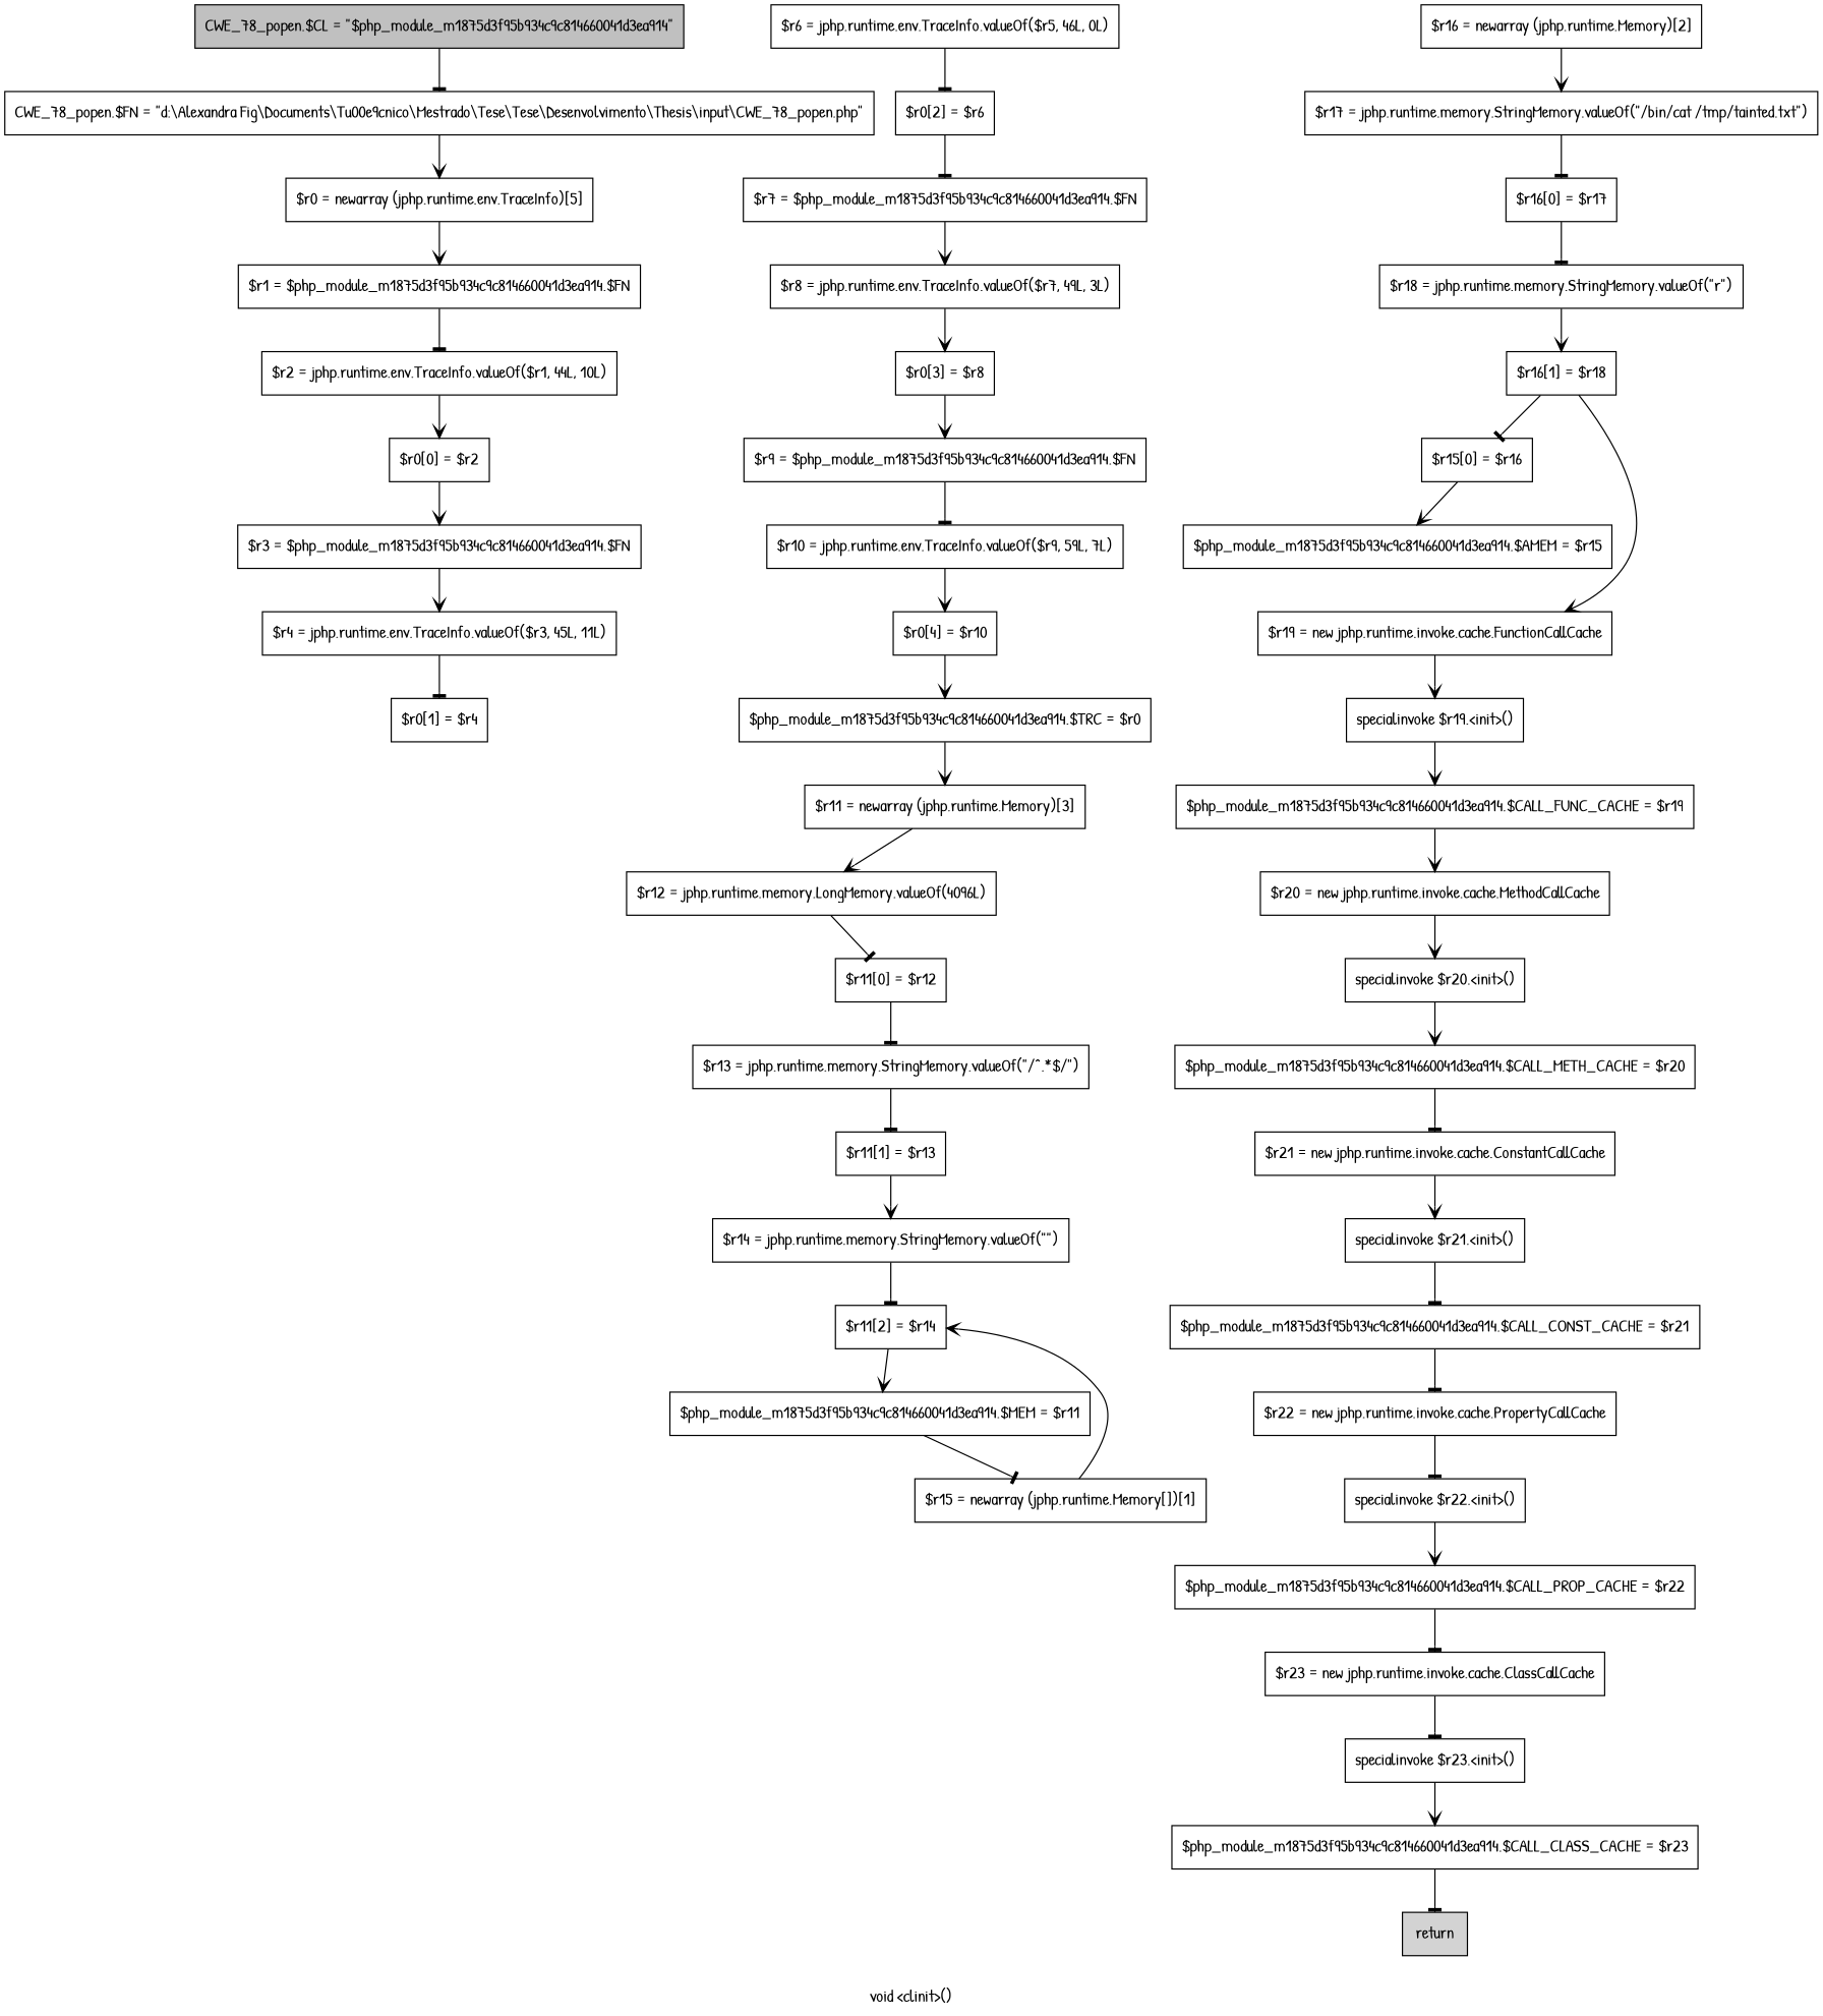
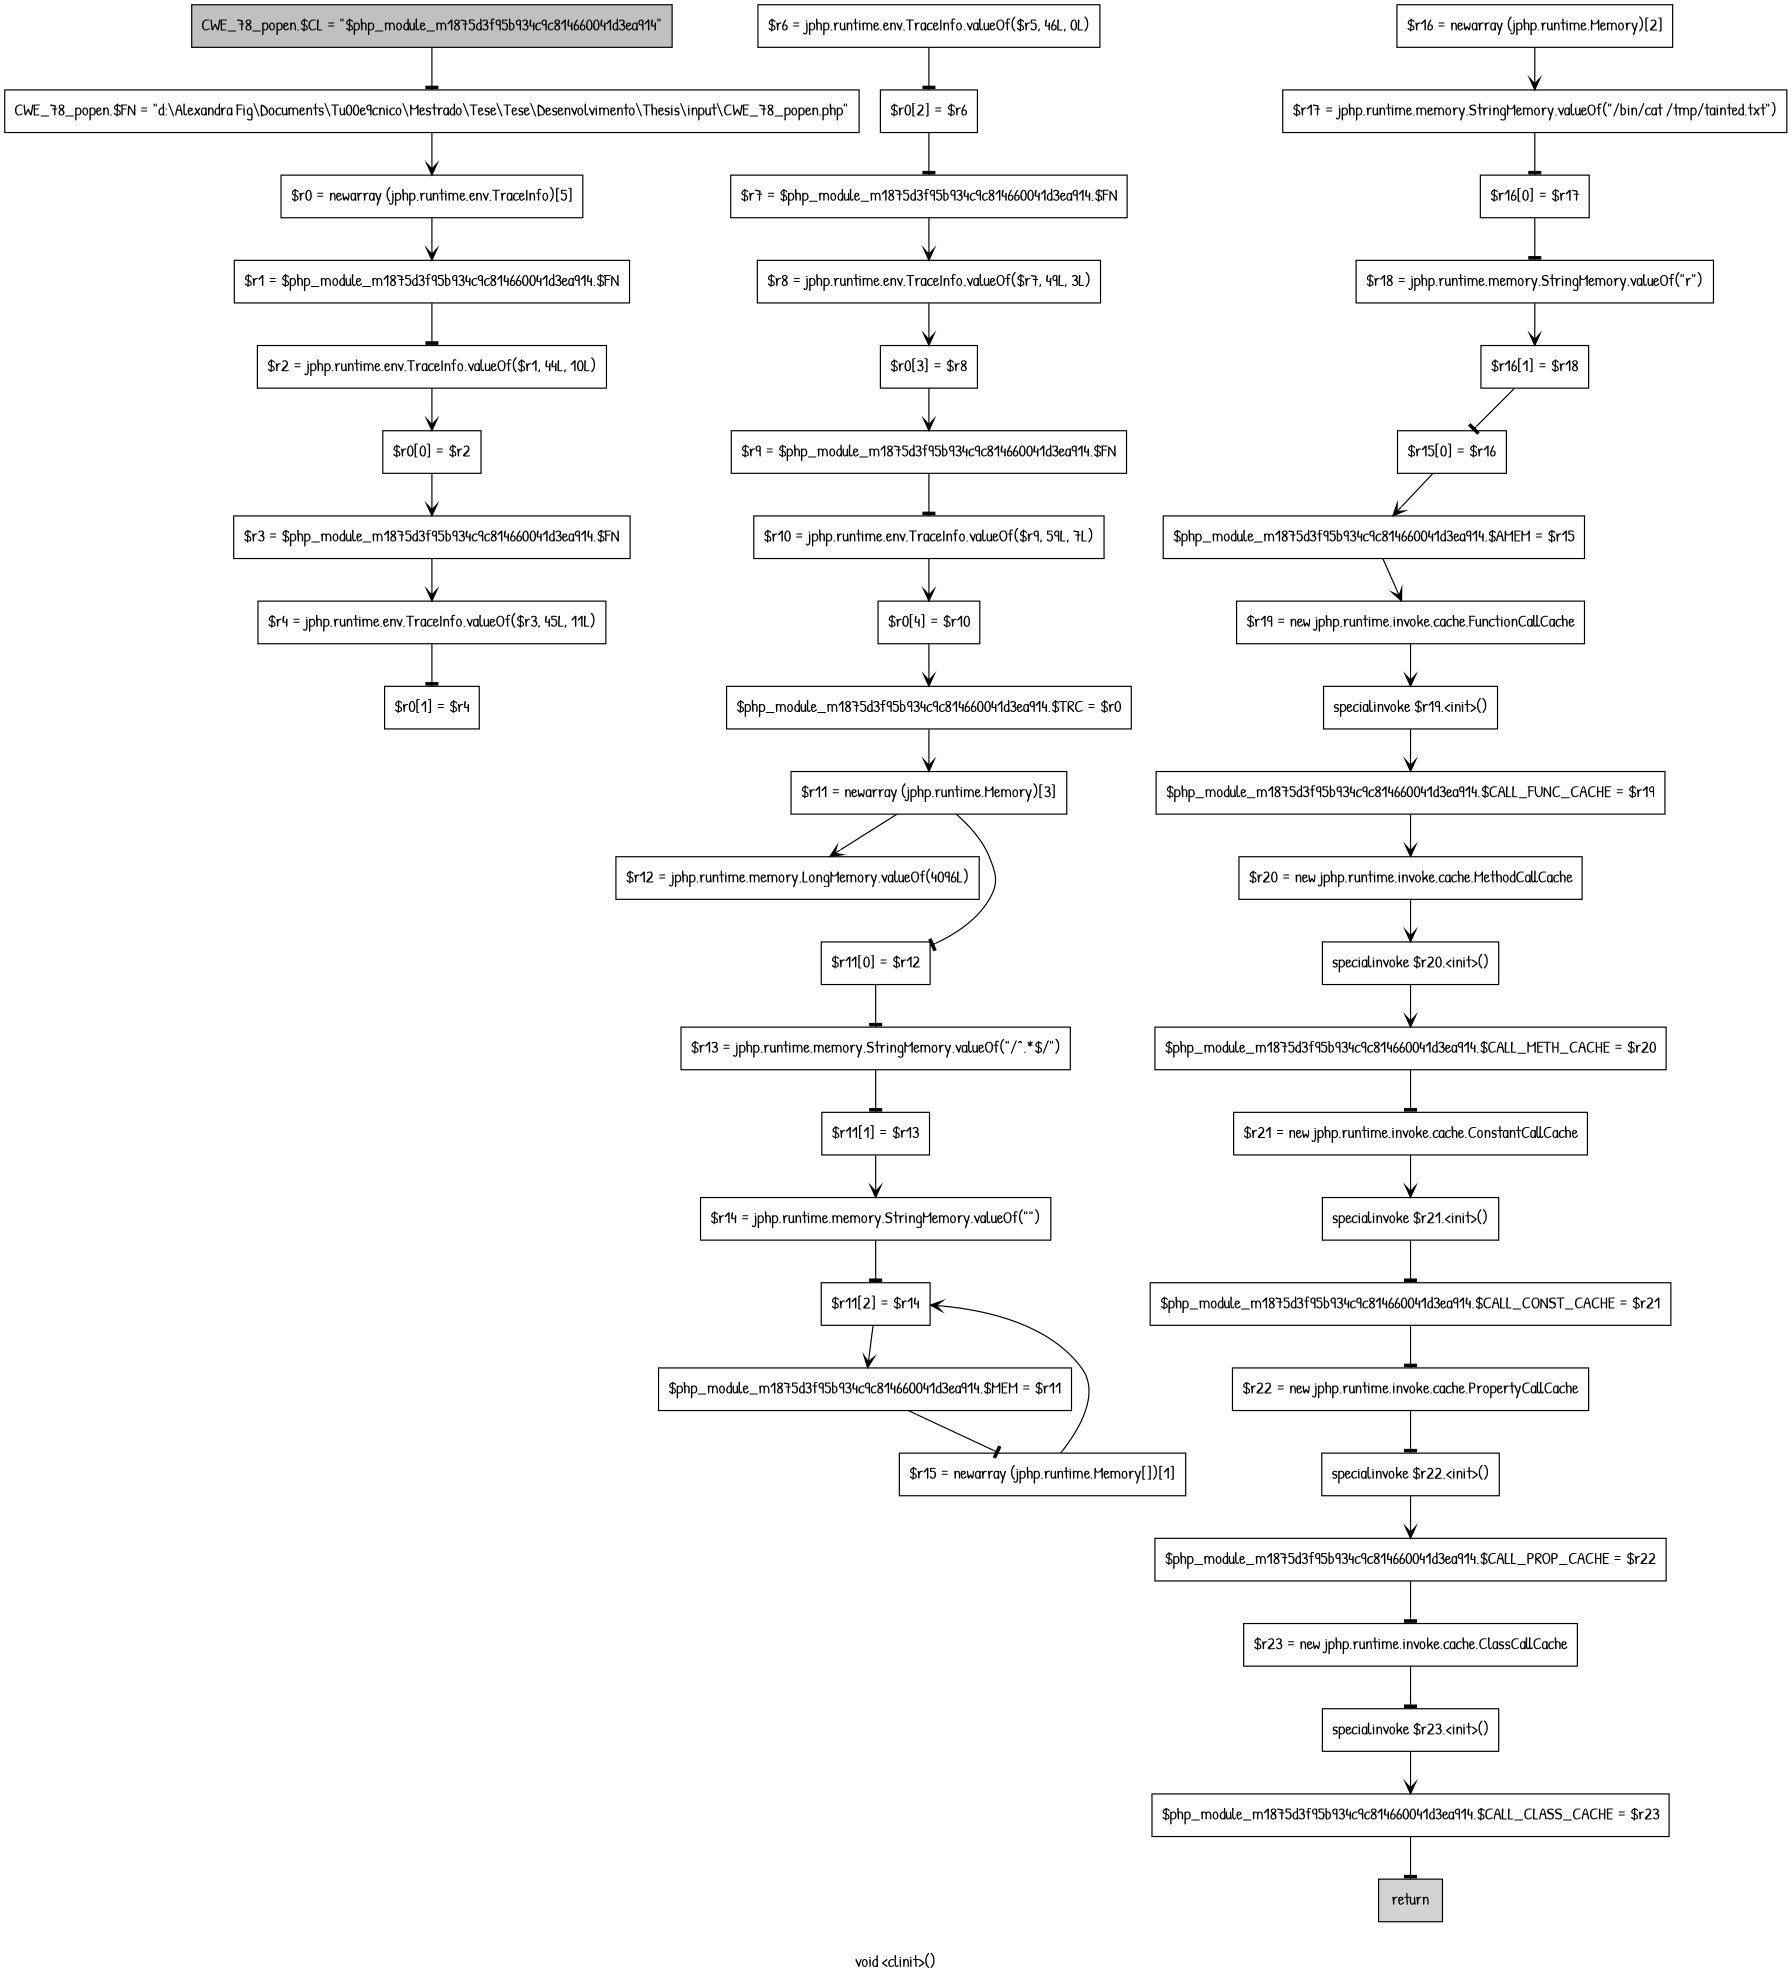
  digraph {
    fontname="Patrick Hand"
    label="void <clinit>()"
    node [fontname="Patrick Hand" shape=box]
    edge [arrowhead=vee fontname="Patrick Hand"]
    n1 [fillcolor=gray label="CWE_78_popen.$CL = \"$php_module_m1875d3f95b934c9c814660041d3ea914\"" style=filled]
    n2 [label="CWE_78_popen.$FN = \"d:\\Alexandra Fig\\Documents\\T\u00e9cnico\\Mestrado\\Tese\\Tese\\Desenvolvimento\\Thesis\\input\\CWE_78_popen.php\""]
    n3 [label="$r0 = newarray (jphp.runtime.env.TraceInfo)[5]"]
    n4 [label="$r1 = $php_module_m1875d3f95b934c9c814660041d3ea914.$FN"]
    n5 [label="$r2 = jphp.runtime.env.TraceInfo.valueOf($r1, 44L, 10L)"]
    n6 [label="$r0[0] = $r2"]
    n7 [label="$r3 = $php_module_m1875d3f95b934c9c814660041d3ea914.$FN"]
    n8 [label="$r4 = jphp.runtime.env.TraceInfo.valueOf($r3, 45L, 11L)"]
    n9 [label="$r0[1] = $r4"]
    n10 [label="$r6 = jphp.runtime.env.TraceInfo.valueOf($r5, 46L, 0L)"]
    n11 [label="$r0[2] = $r6"]
    n12 [label="$r7 = $php_module_m1875d3f95b934c9c814660041d3ea914.$FN"]
    n13 [label="$r8 = jphp.runtime.env.TraceInfo.valueOf($r7, 49L, 3L)"]
    n14 [label="$r0[3] = $r8"]
    n15 [label="$r9 = $php_module_m1875d3f95b934c9c814660041d3ea914.$FN"]
    n16 [label="$r10 = jphp.runtime.env.TraceInfo.valueOf($r9, 59L, 7L)"]
    n17 [label="$r0[4] = $r10"]
    n18 [label="$php_module_m1875d3f95b934c9c814660041d3ea914.$TRC = $r0"]
    n19 [label="$r11 = newarray (jphp.runtime.Memory)[3]"]
    n20 [label="$r12 = jphp.runtime.memory.LongMemory.valueOf(4096L)"]
    n21 [label="$r11[0] = $r12"]
    n22 [label="$r13 = jphp.runtime.memory.StringMemory.valueOf(\"/^.*$/\")"]
    n23 [label="$r11[1] = $r13"]
    n24 [label="$r14 = jphp.runtime.memory.StringMemory.valueOf(\"\")"]
    n25 [label="$r11[2] = $r14"]
    n26 [label="$php_module_m1875d3f95b934c9c814660041d3ea914.$MEM = $r11"]
    n27 [label="$r15 = newarray (jphp.runtime.Memory[])[1]"]
    n28 [label="$r16 = newarray (jphp.runtime.Memory)[2]"]
    n29 [label="$r17 = jphp.runtime.memory.StringMemory.valueOf(\"/bin/cat /tmp/tainted.txt\")"]
    n30 [label="$r16[0] = $r17"]
    n31 [label="$r18 = jphp.runtime.memory.StringMemory.valueOf(\"r\")"]
    n32 [label="$r16[1] = $r18"]
    n33 [label="$r15[0] = $r16"]
    n34 [label="$php_module_m1875d3f95b934c9c814660041d3ea914.$AMEM = $r15"]
    n35 [label="$r19 = new jphp.runtime.invoke.cache.FunctionCallCache"]
    n36 [label="specialinvoke $r19.<init>()"]
    n37 [label="$php_module_m1875d3f95b934c9c814660041d3ea914.$CALL_FUNC_CACHE = $r19"]
    n38 [label="$r20 = new jphp.runtime.invoke.cache.MethodCallCache"]
    n39 [label="specialinvoke $r20.<init>()"]
    n40 [label="$php_module_m1875d3f95b934c9c814660041d3ea914.$CALL_METH_CACHE = $r20"]
    n41 [label="$r21 = new jphp.runtime.invoke.cache.ConstantCallCache"]
    n42 [label="specialinvoke $r21.<init>()"]
    n43 [label="$php_module_m1875d3f95b934c9c814660041d3ea914.$CALL_CONST_CACHE = $r21"]
    n44 [label="$r22 = new jphp.runtime.invoke.cache.PropertyCallCache"]
    n45 [label="specialinvoke $r22.<init>()"]
    n46 [label="$php_module_m1875d3f95b934c9c814660041d3ea914.$CALL_PROP_CACHE = $r22"]
    n47 [label="$r23 = new jphp.runtime.invoke.cache.ClassCallCache"]
    n48 [label="specialinvoke $r23.<init>()"]
    n49 [label="$php_module_m1875d3f95b934c9c814660041d3ea914.$CALL_CLASS_CACHE = $r23"]
    n50 [fillcolor=lightgray label=return style=filled]
    n1 -> n2 [arrowhead=tee]
    n2 -> n3
    n3 -> n4
    n4 -> n5 [arrowhead=tee]
    n5 -> n6
    n6 -> n7
    n7 -> n8
    n8 -> n9 [arrowhead=tee]
    n10 -> n11 [arrowhead=tee]
    n11 -> n12 [arrowhead=tee]
    n12 -> n13
    n13 -> n14
    n14 -> n15
    n15 -> n16 [arrowhead=tee]
    n16 -> n17
    n17 -> n18
    n18 -> n19
    n19 -> n20
-   n20 -> n21 [arrowhead=tee]
+   n19 -> n21 [arrowhead=tee]
    n21 -> n22 [arrowhead=tee]
    n22 -> n23 [arrowhead=tee]
    n23 -> n24
    n24 -> n25 [arrowhead=tee]
    n25 -> n26
    n26 -> n27 [arrowhead=tee]
    n27 -> n25
    n28 -> n29
    n29 -> n30 [arrowhead=tee]
    n30 -> n31 [arrowhead=tee]
    n31 -> n32
    n32 -> n33 [arrowhead=tee]
    n33 -> n34
-   n32 -> n35
+   n34 -> n35
    n35 -> n36
    n36 -> n37
    n37 -> n38
    n38 -> n39
    n39 -> n40
    n40 -> n41 [arrowhead=tee]
    n41 -> n42
    n42 -> n43 [arrowhead=tee]
    n43 -> n44 [arrowhead=tee]
    n44 -> n45 [arrowhead=tee]
    n45 -> n46
    n46 -> n47 [arrowhead=tee]
    n47 -> n48 [arrowhead=tee]
    n48 -> n49
    n49 -> n50 [arrowhead=tee]
  }
